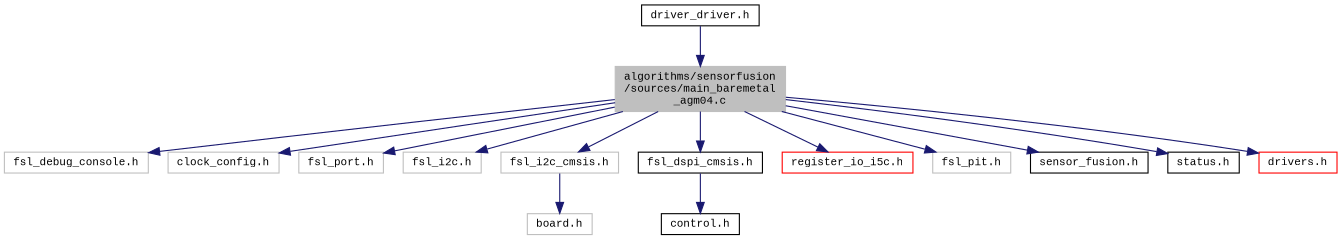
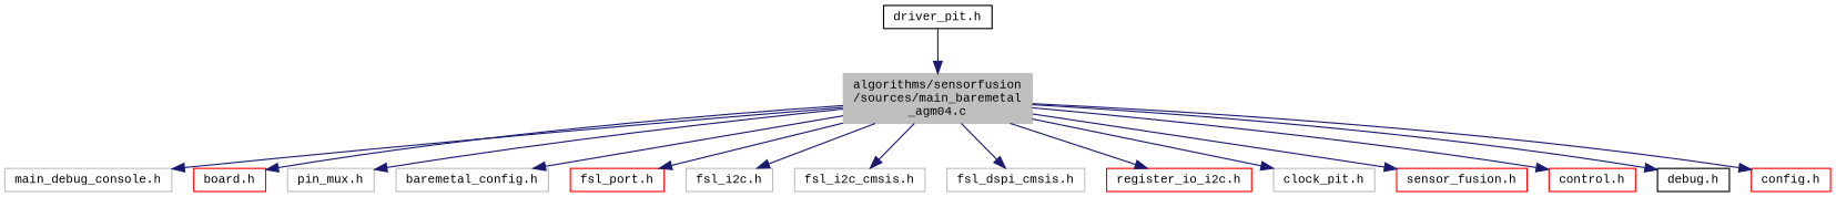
  digraph {
    fontname="Liberation Mono"
    node [color=grey75 fillcolor=white fontname="Liberation Mono" fontsize=10 shape=record style=filled]
    edge [color=midnightblue fontname="Liberation Mono" fontsize=10 labelfontname=Helvetica labelfontsize=10 style=solid]
    n1 [fillcolor=grey75 fontcolor=black height=0.2 label="algorithms/sensorfusion\l/sources/main_baremetal\l_agm04.c" width=0.4]
-   n2 [height=0.2 label="fsl_debug_console.h" width=0.4]
-   n3 [height=0.2 label="board.h" width=0.4]
-   n5 [height=0.2 label="clock_config.h" width=0.4]
-   n6 [height=0.2 label="fsl_port.h" width=0.4]
+   n2 [height=0.2 label="main_debug_console.h" width=0.4]
+   n3 [color=red height=0.2 label="board.h" width=0.4]
+   n4 [height=0.2 label="pin_mux.h" width=0.4]
+   n5 [height=0.2 label="baremetal_config.h" width=0.4]
+   n6 [color=red height=0.2 label="fsl_port.h" width=0.4]
    n7 [height=0.2 label="fsl_i2c.h" width=0.4]
    n8 [height=0.2 label="fsl_i2c_cmsis.h" width=0.4]
-   n9 [color=black height=0.2 label="fsl_dspi_cmsis.h" width=0.4]
-   n10 [color=red height=0.2 label="register_io_i5c.h" width=0.4]
-   n11 [height=0.2 label="fsl_pit.h" width=0.4]
-   n12 [color=black height=0.2 label="sensor_fusion.h" width=0.4]
-   n13 [color=black height=0.2 label="control.h" width=0.4]
-   n14 [color=black height=0.2 label="status.h" width=0.4]
-   n15 [color=red height=0.2 label="drivers.h" width=0.4]
-   n16 [color=black height=0.2 label="driver_driver.h" width=0.4]
+   n9 [height=0.2 label="fsl_dspi_cmsis.h" width=0.4]
+   n10 [color=red height=0.2 label="register_io_i2c.h" width=0.4]
+   n11 [height=0.2 label="clock_pit.h" width=0.4]
+   n12 [color=red height=0.2 label="sensor_fusion.h" width=0.4]
+   n13 [color=red height=0.2 label="control.h" width=0.4]
+   n14 [color=black height=0.2 label="debug.h" width=0.4]
+   n15 [color=red height=0.2 label="config.h" width=0.4]
+   n16 [color=black height=0.2 label="driver_pit.h" width=0.4]
    n1 -> n2
-   n8 -> n3
+   n1 -> n3
+   n1 -> n4
    n1 -> n5
    n1 -> n6
    n1 -> n7
    n1 -> n8
    n1 -> n9
    n1 -> n10
    n1 -> n11
    n1 -> n12
-   n9 -> n13
+   n1 -> n13
    n1 -> n14
    n1 -> n15
    n16 -> n1
  }
